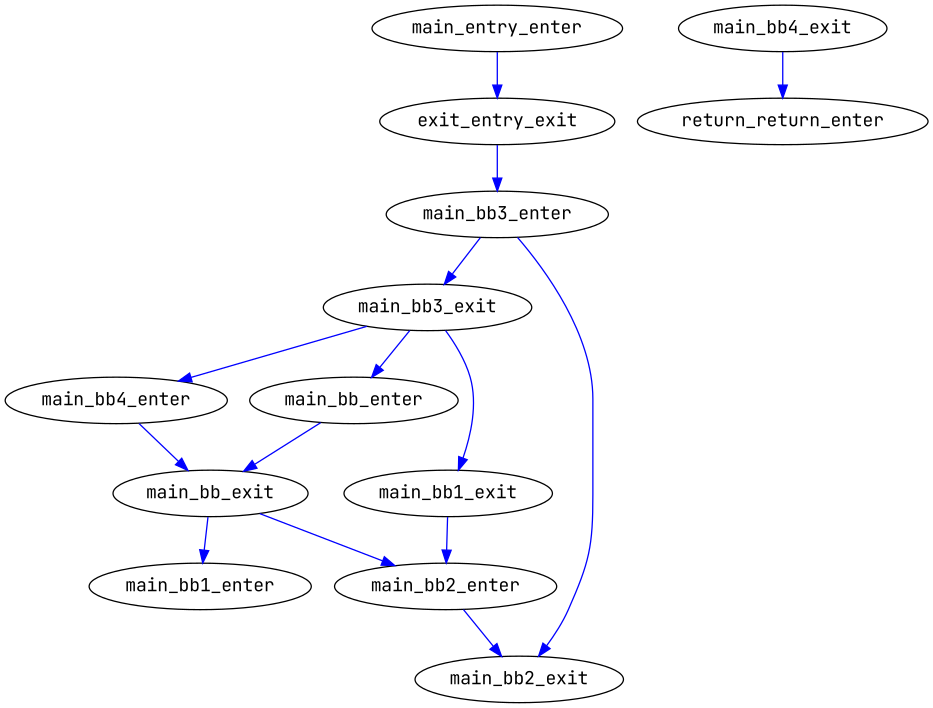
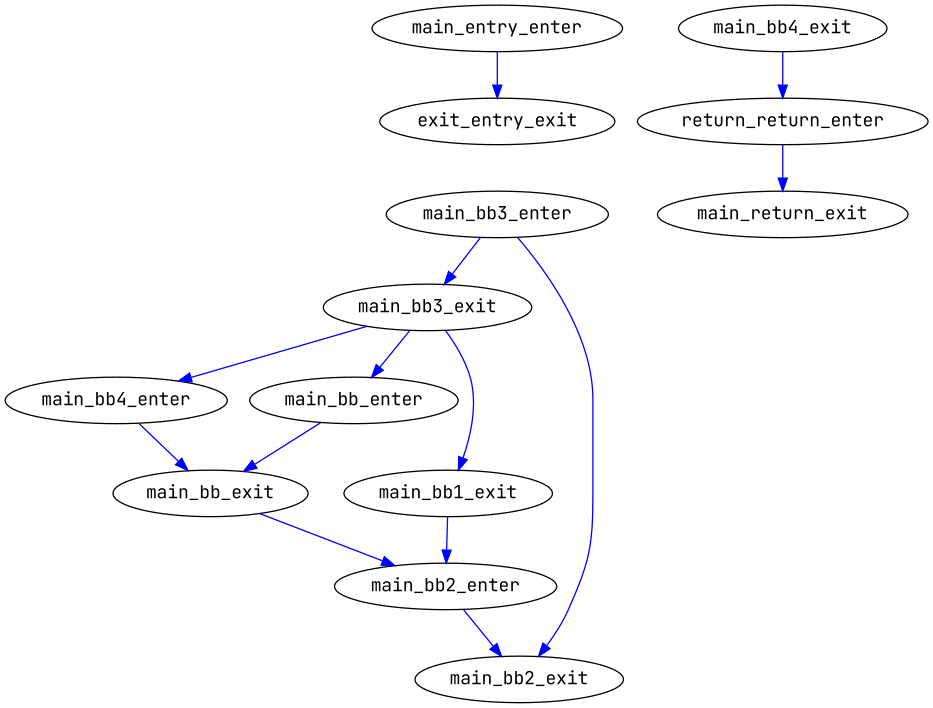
  digraph {
    fontname="JetBrains Mono"
    node [fontname="JetBrains Mono"]
    edge [color=Blue fontname="JetBrains Mono"]
    n1 [label=main_entry_enter]
    n2 [label=exit_entry_exit]
    n3 [label=main_bb3_enter]
+   n4 [label=main_return_exit]
    n5 [label=return_return_enter]
    n6 [label=main_bb4_exit]
    n7 [label=main_bb4_enter]
    n8 [label=main_bb_exit]
    n9 [label=main_bb3_exit]
    n10 [label=main_bb_enter]
    n11 [label=main_bb1_exit]
    n12 [label=main_bb2_exit]
    n13 [label=main_bb2_enter]
-   n14 [label=main_bb1_enter]
    subgraph sub_1 {
      rank=min
      n1
    }
    n1 -> n2
-   n2 -> n3
    n3 -> n9
    n3 -> n12
+   n5 -> n4
    n6 -> n5
    n7 -> n8
    n8 -> n13
-   n8 -> n14
    n9 -> n7
    n9 -> n10
    n9 -> n11
    n10 -> n8
    n11 -> n13
    n13 -> n12
  }
